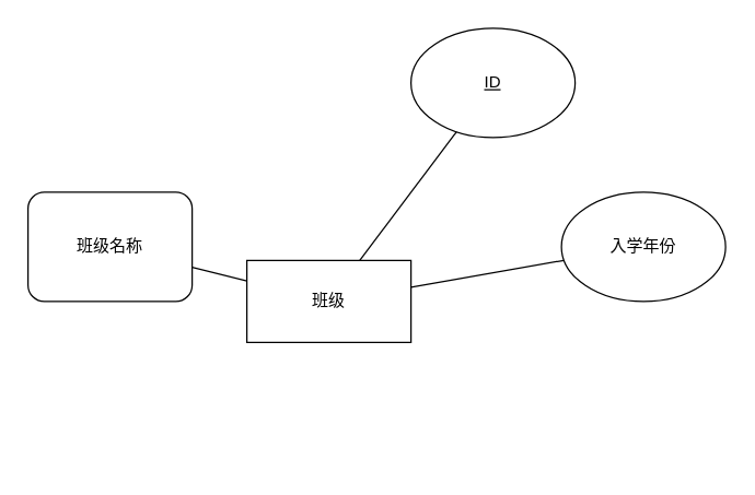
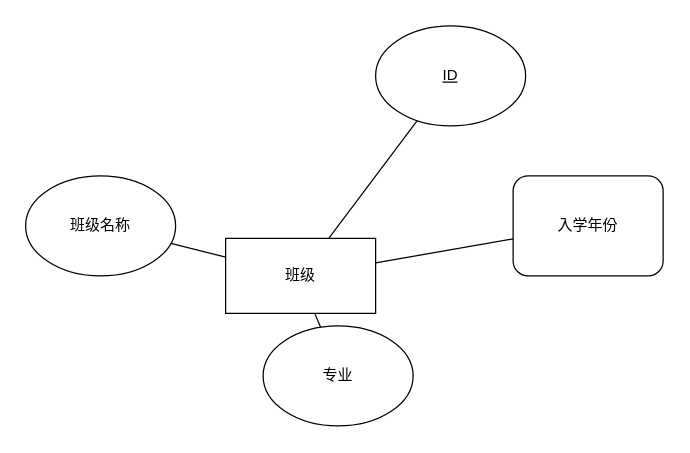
  <mxCell id="0" />
  <mxCell id="1" parent="0" />
  <mxCell id="2" value="班级" style="rounded=0;whiteSpace=wrap;html=1;" vertex="1" parent="1"><mxGeometry x="180" y="190" width="120" height="60" as="geometry" /></mxCell>
  <mxCell id="3" value="&lt;u&gt;ID&lt;/u&gt;" style="ellipse;whiteSpace=wrap;html=1;" vertex="1" parent="1"><mxGeometry x="300" y="20" width="120" height="80" as="geometry" /></mxCell>
- <mxCell id="4" value="班级名称" style="whiteSpace=wrap;html=1;rounded=1;" vertex="1" parent="1"><mxGeometry x="20" y="140" width="120" height="80" as="geometry" /></mxCell>
- <mxCell id="6" value="入学年份" style="ellipse;whiteSpace=wrap;html=1;" vertex="1" parent="1"><mxGeometry x="410" y="140" width="120" height="80" as="geometry" /></mxCell>
+ <mxCell id="4" value="班级名称" style="ellipse;whiteSpace=wrap;html=1;" vertex="1" parent="1"><mxGeometry x="20" y="140" width="120" height="80" as="geometry" /></mxCell>
+ <mxCell id="5" value="专业" style="ellipse;whiteSpace=wrap;html=1;" vertex="1" parent="1"><mxGeometry x="210" y="260" width="120" height="80" as="geometry" /></mxCell>
+ <mxCell id="6" value="入学年份" style="whiteSpace=wrap;html=1;rounded=1;" vertex="1" parent="1"><mxGeometry x="410" y="140" width="120" height="80" as="geometry" /></mxCell>
  <mxCell id="7" value="" style="endArrow=none;html=1;rounded=0;" edge="1" parent="1" source="3" target="2"><mxGeometry width="50" height="50" relative="1" as="geometry"><mxPoint x="280" y="240" as="sourcePoint" /><mxPoint x="330" y="190" as="targetPoint" /></mxGeometry></mxCell>
  <mxCell id="8" value="" style="endArrow=none;html=1;rounded=0;" edge="1" parent="1" source="6" target="2"><mxGeometry width="50" height="50" relative="1" as="geometry"><mxPoint x="280" y="240" as="sourcePoint" /><mxPoint x="330" y="190" as="targetPoint" /></mxGeometry></mxCell>
+ <mxCell id="9" value="" style="endArrow=none;html=1;rounded=0;" edge="1" parent="1" source="5" target="2"><mxGeometry width="50" height="50" relative="1" as="geometry"><mxPoint x="280" y="240" as="sourcePoint" /><mxPoint x="330" y="190" as="targetPoint" /></mxGeometry></mxCell>
  <mxCell id="10" value="" style="endArrow=none;html=1;rounded=0;" edge="1" parent="1" source="4" target="2"><mxGeometry width="50" height="50" relative="1" as="geometry"><mxPoint x="280" y="240" as="sourcePoint" /><mxPoint x="330" y="190" as="targetPoint" /></mxGeometry></mxCell>
